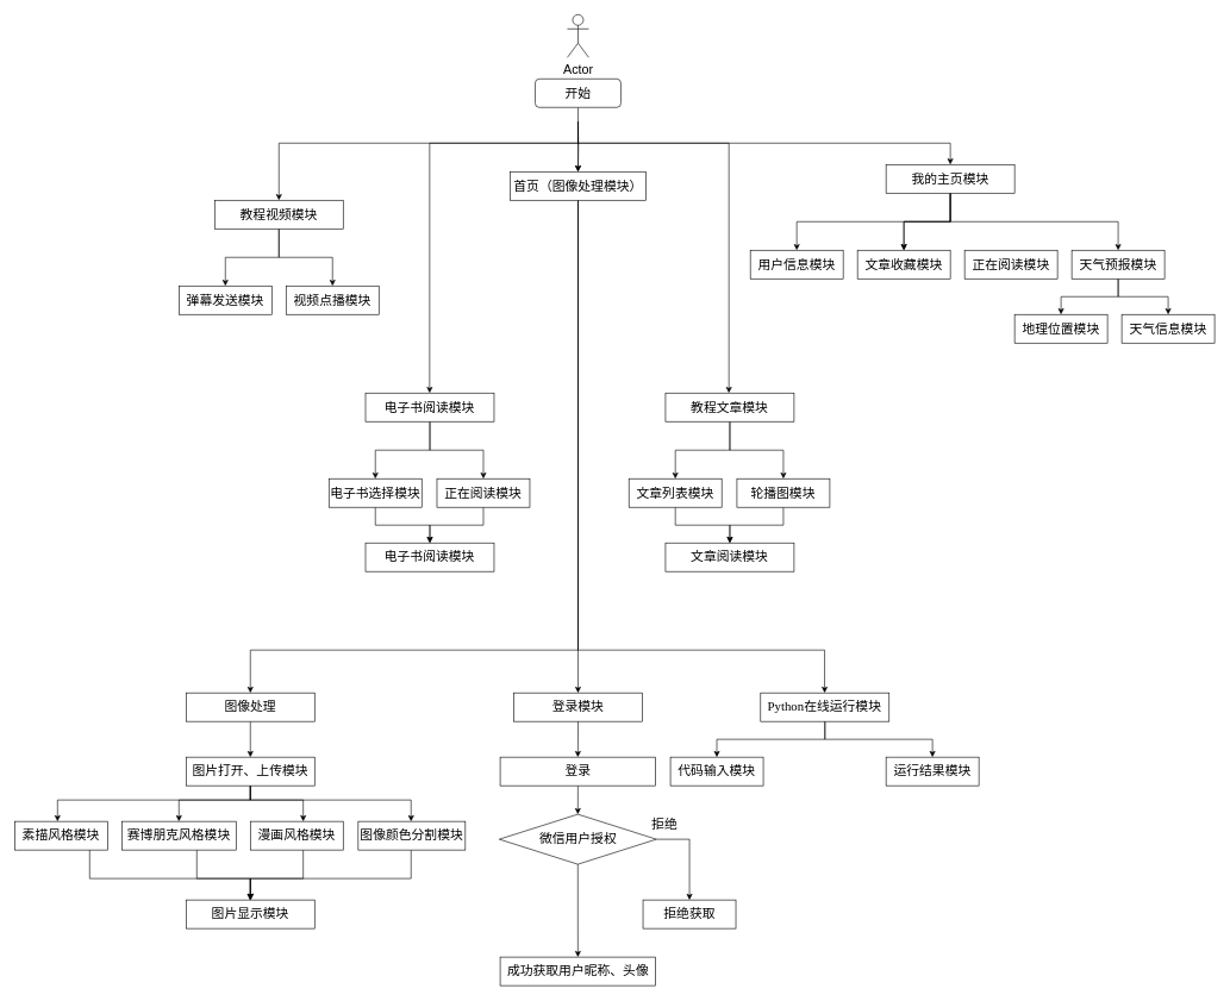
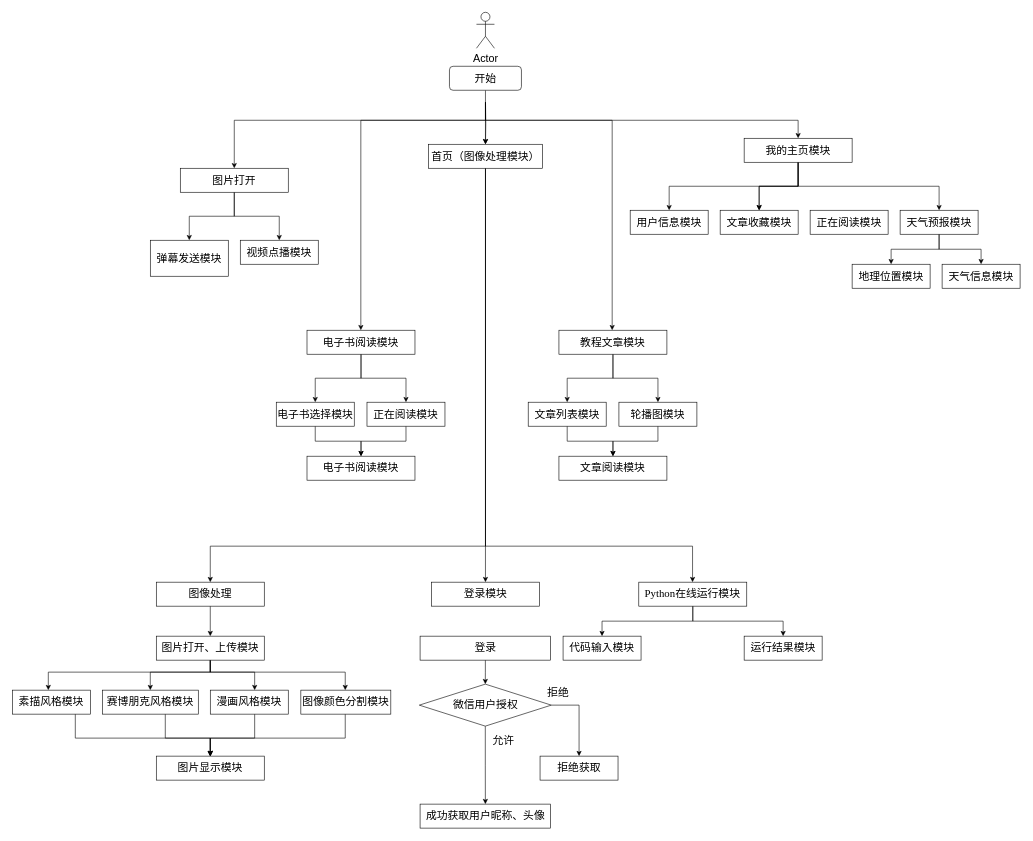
  <mxCell id="0" />
  <mxCell id="1" parent="0" />
  <mxCell id="2" value="Actor" style="shape=umlActor;verticalLabelPosition=bottom;verticalAlign=top;html=1;fontSize=18;" vertex="1" parent="1"><mxGeometry x="793.75" y="20" width="30" height="60" as="geometry" /></mxCell>
  <mxCell id="3" style="edgeStyle=orthogonalEdgeStyle;rounded=0;orthogonalLoop=1;jettySize=auto;html=1;fontFamily=Verdana;fontSize=18;" edge="1" parent="1" source="4" target="13"><mxGeometry relative="1" as="geometry" /></mxCell>
  <mxCell id="4" value="&lt;pre style=&quot;font-size: 18px;&quot;&gt;&lt;font face=&quot;Verdana&quot; style=&quot;font-size: 18px;&quot;&gt;开始&lt;/font&gt;&lt;/pre&gt;" style="rounded=1;whiteSpace=wrap;html=1;fontSize=18;fontStyle=0" vertex="1" parent="1"><mxGeometry x="748.75" y="110" width="120" height="40" as="geometry" /></mxCell>
  <mxCell id="5" value="" style="edgeStyle=orthogonalEdgeStyle;rounded=0;orthogonalLoop=1;jettySize=auto;html=1;fontFamily=Verdana;fontSize=18;" edge="1" parent="1" target="13"><mxGeometry relative="1" as="geometry"><mxPoint x="808.8" y="170" as="sourcePoint" /></mxGeometry></mxCell>
  <mxCell id="6" style="edgeStyle=orthogonalEdgeStyle;rounded=0;orthogonalLoop=1;jettySize=auto;html=1;exitX=0.5;exitY=1;exitDx=0;exitDy=0;fontFamily=Verdana;fontSize=18;" edge="1" parent="1" target="22"><mxGeometry relative="1" as="geometry"><mxPoint x="808.75" y="170" as="sourcePoint" /><Array as="points"><mxPoint x="809" y="200" /><mxPoint x="1020" y="200" /></Array></mxGeometry></mxCell>
  <mxCell id="7" style="edgeStyle=orthogonalEdgeStyle;rounded=0;orthogonalLoop=1;jettySize=auto;html=1;fontFamily=Verdana;fontSize=18;" edge="1" parent="1" target="19"><mxGeometry relative="1" as="geometry"><mxPoint x="808.8" y="170" as="sourcePoint" /><Array as="points"><mxPoint x="809" y="200" /><mxPoint x="601" y="200" /></Array></mxGeometry></mxCell>
  <mxCell id="8" style="edgeStyle=orthogonalEdgeStyle;rounded=0;orthogonalLoop=1;jettySize=auto;html=1;fontFamily=Verdana;fontSize=18;" edge="1" parent="1" target="27"><mxGeometry relative="1" as="geometry"><mxPoint x="808.8" y="170" as="sourcePoint" /><Array as="points"><mxPoint x="809" y="200" /><mxPoint x="1330" y="200" /></Array></mxGeometry></mxCell>
  <mxCell id="9" style="edgeStyle=orthogonalEdgeStyle;rounded=0;orthogonalLoop=1;jettySize=auto;html=1;entryX=0.5;entryY=0;entryDx=0;entryDy=0;fontFamily=Verdana;fontSize=18;" edge="1" parent="1" target="16"><mxGeometry relative="1" as="geometry"><mxPoint x="808.8" y="170" as="sourcePoint" /><Array as="points"><mxPoint x="809" y="200" /><mxPoint x="390" y="200" /></Array></mxGeometry></mxCell>
  <mxCell id="10" style="edgeStyle=orthogonalEdgeStyle;rounded=0;orthogonalLoop=1;jettySize=auto;html=1;fontFamily=Verdana;fontSize=18;" edge="1" parent="1" source="13" target="31"><mxGeometry relative="1" as="geometry" /></mxCell>
  <mxCell id="11" style="edgeStyle=orthogonalEdgeStyle;rounded=0;orthogonalLoop=1;jettySize=auto;html=1;fontFamily=Verdana;fontSize=18;" edge="1" parent="1" source="13" target="43"><mxGeometry relative="1" as="geometry"><Array as="points"><mxPoint x="809" y="910" /><mxPoint x="1154" y="910" /></Array></mxGeometry></mxCell>
  <mxCell id="12" style="edgeStyle=orthogonalEdgeStyle;rounded=0;orthogonalLoop=1;jettySize=auto;html=1;fontFamily=Verdana;fontSize=18;" edge="1" parent="1" source="13" target="29"><mxGeometry relative="1" as="geometry"><Array as="points"><mxPoint x="809" y="910" /><mxPoint x="350" y="910" /></Array></mxGeometry></mxCell>
  <mxCell id="13" value="首页（图像处理模块）" style="rounded=0;whiteSpace=wrap;html=1;fontFamily=Verdana;fontSize=18;" vertex="1" parent="1"><mxGeometry x="713.75" y="240" width="190" height="40" as="geometry" /></mxCell>
  <mxCell id="14" value="" style="edgeStyle=orthogonalEdgeStyle;rounded=0;orthogonalLoop=1;jettySize=auto;html=1;fontFamily=Verdana;fontSize=18;" edge="1" parent="1" source="16" target="44"><mxGeometry relative="1" as="geometry" /></mxCell>
  <mxCell id="15" style="edgeStyle=orthogonalEdgeStyle;rounded=0;orthogonalLoop=1;jettySize=auto;html=1;entryX=0.5;entryY=0;entryDx=0;entryDy=0;fontFamily=Verdana;fontSize=18;" edge="1" parent="1" source="16" target="45"><mxGeometry relative="1" as="geometry" /></mxCell>
- <mxCell id="16" value="教程视频模块" style="rounded=0;whiteSpace=wrap;html=1;fontFamily=Verdana;fontSize=18;" vertex="1" parent="1"><mxGeometry x="300" y="280" width="180" height="40" as="geometry" /></mxCell>
+ <mxCell id="16" value="图片打开" style="rounded=0;whiteSpace=wrap;html=1;fontFamily=Verdana;fontSize=18;" vertex="1" parent="1"><mxGeometry x="300" y="280" width="180" height="40" as="geometry" /></mxCell>
  <mxCell id="17" style="edgeStyle=orthogonalEdgeStyle;rounded=0;orthogonalLoop=1;jettySize=auto;html=1;fontFamily=Verdana;fontSize=18;" edge="1" parent="1" source="19" target="49"><mxGeometry relative="1" as="geometry" /></mxCell>
  <mxCell id="18" style="edgeStyle=orthogonalEdgeStyle;rounded=0;orthogonalLoop=1;jettySize=auto;html=1;entryX=0.5;entryY=0;entryDx=0;entryDy=0;fontFamily=Verdana;fontSize=18;" edge="1" parent="1" source="19" target="47"><mxGeometry relative="1" as="geometry" /></mxCell>
  <mxCell id="19" value="电子书阅读模块" style="rounded=0;whiteSpace=wrap;html=1;fontFamily=Verdana;fontSize=18;" vertex="1" parent="1"><mxGeometry x="511.25" y="550" width="180" height="40" as="geometry" /></mxCell>
  <mxCell id="20" value="" style="edgeStyle=orthogonalEdgeStyle;rounded=0;orthogonalLoop=1;jettySize=auto;html=1;fontFamily=Verdana;fontSize=18;" edge="1" parent="1" source="22" target="54"><mxGeometry relative="1" as="geometry" /></mxCell>
  <mxCell id="21" style="edgeStyle=orthogonalEdgeStyle;rounded=0;orthogonalLoop=1;jettySize=auto;html=1;fontFamily=Verdana;fontSize=18;" edge="1" parent="1" source="22" target="52"><mxGeometry relative="1" as="geometry" /></mxCell>
  <mxCell id="22" value="教程文章模块" style="rounded=0;whiteSpace=wrap;html=1;fontFamily=Verdana;fontSize=18;" vertex="1" parent="1"><mxGeometry x="931.25" y="550" width="180" height="40" as="geometry" /></mxCell>
  <mxCell id="23" style="edgeStyle=orthogonalEdgeStyle;rounded=0;orthogonalLoop=1;jettySize=auto;html=1;entryX=0.5;entryY=0;entryDx=0;entryDy=0;fontFamily=Verdana;fontSize=18;" edge="1" parent="1" source="27" target="56"><mxGeometry relative="1" as="geometry"><Array as="points"><mxPoint x="1330" y="310" /><mxPoint x="1115" y="310" /></Array></mxGeometry></mxCell>
  <mxCell id="24" style="edgeStyle=orthogonalEdgeStyle;rounded=0;orthogonalLoop=1;jettySize=auto;html=1;entryX=0.5;entryY=0;entryDx=0;entryDy=0;fontFamily=Verdana;fontSize=18;" edge="1" parent="1" source="27" target="58"><mxGeometry relative="1" as="geometry" /></mxCell>
  <mxCell id="25" style="edgeStyle=orthogonalEdgeStyle;rounded=0;orthogonalLoop=1;jettySize=auto;html=1;fontFamily=Verdana;fontSize=18;" edge="1" parent="1" source="27" target="58"><mxGeometry relative="1" as="geometry" /></mxCell>
  <mxCell id="26" style="edgeStyle=orthogonalEdgeStyle;rounded=0;orthogonalLoop=1;jettySize=auto;html=1;fontFamily=Verdana;fontSize=18;" edge="1" parent="1" source="27" target="61"><mxGeometry relative="1" as="geometry"><Array as="points"><mxPoint x="1330" y="310" /><mxPoint x="1565" y="310" /></Array></mxGeometry></mxCell>
  <mxCell id="27" value="我的主页模块" style="rounded=0;whiteSpace=wrap;html=1;fontFamily=Verdana;fontSize=18;" vertex="1" parent="1"><mxGeometry x="1240" y="230" width="180" height="40" as="geometry" /></mxCell>
  <mxCell id="28" value="" style="edgeStyle=orthogonalEdgeStyle;rounded=0;orthogonalLoop=1;jettySize=auto;html=1;fontFamily=Verdana;fontSize=18;" edge="1" parent="1" source="29" target="78"><mxGeometry relative="1" as="geometry" /></mxCell>
  <mxCell id="29" value="图像处理" style="rounded=0;whiteSpace=wrap;html=1;fontFamily=Verdana;fontSize=18;" vertex="1" parent="1"><mxGeometry x="260" y="970" width="180" height="40" as="geometry" /></mxCell>
- <mxCell id="30" style="edgeStyle=orthogonalEdgeStyle;rounded=0;orthogonalLoop=1;jettySize=auto;html=1;entryX=0.5;entryY=0;entryDx=0;entryDy=0;fontFamily=Verdana;fontSize=18;" edge="1" parent="1" source="31" target="33"><mxGeometry relative="1" as="geometry" /></mxCell>
  <mxCell id="31" value="登录模块" style="rounded=0;whiteSpace=wrap;html=1;fontFamily=Verdana;fontSize=18;" vertex="1" parent="1"><mxGeometry x="718.75" y="970" width="180" height="40" as="geometry" /></mxCell>
  <mxCell id="32" value="" style="edgeStyle=orthogonalEdgeStyle;rounded=0;orthogonalLoop=1;jettySize=auto;html=1;fontFamily=Verdana;fontSize=18;" edge="1" parent="1" source="33" target="37"><mxGeometry relative="1" as="geometry" /></mxCell>
  <mxCell id="33" value="登录" style="rounded=0;whiteSpace=wrap;html=1;fontFamily=Verdana;fontSize=18;" vertex="1" parent="1"><mxGeometry x="699.75" y="1060" width="217.5" height="40" as="geometry" /></mxCell>
  <mxCell id="34" value="成功获取用户昵称、头像" style="rounded=0;whiteSpace=wrap;html=1;fontFamily=Verdana;fontSize=18;" vertex="1" parent="1"><mxGeometry x="699.75" y="1340" width="217.5" height="40" as="geometry" /></mxCell>
  <mxCell id="35" value="" style="edgeStyle=orthogonalEdgeStyle;rounded=0;orthogonalLoop=1;jettySize=auto;html=1;fontFamily=Verdana;fontSize=18;" edge="1" parent="1" source="37" target="34"><mxGeometry relative="1" as="geometry" /></mxCell>
  <mxCell id="36" value="" style="edgeStyle=orthogonalEdgeStyle;rounded=0;orthogonalLoop=1;jettySize=auto;html=1;fontFamily=Verdana;fontSize=18;" edge="1" parent="1" source="37" target="40"><mxGeometry relative="1" as="geometry"><Array as="points"><mxPoint x="964.75" y="1175" /></Array></mxGeometry></mxCell>
  <mxCell id="37" value="微信用户授权" style="rhombus;whiteSpace=wrap;html=1;fontFamily=Verdana;fontSize=18;" vertex="1" parent="1"><mxGeometry x="698.5" y="1140" width="220" height="70" as="geometry" /></mxCell>
+ <mxCell id="38" value="允许" style="text;html=1;strokeColor=none;fillColor=none;align=center;verticalAlign=middle;whiteSpace=wrap;rounded=0;fontFamily=Verdana;fontSize=18;" vertex="1" parent="1"><mxGeometry x="808.5" y="1220" width="60" height="30" as="geometry" /></mxCell>
  <mxCell id="39" value="拒绝" style="text;html=1;strokeColor=none;fillColor=none;align=center;verticalAlign=middle;whiteSpace=wrap;rounded=0;fontFamily=Verdana;fontSize=18;" vertex="1" parent="1"><mxGeometry x="899.75" y="1140" width="60" height="30" as="geometry" /></mxCell>
  <mxCell id="40" value="拒绝获取" style="rounded=0;whiteSpace=wrap;html=1;fontFamily=Verdana;fontSize=18;" vertex="1" parent="1"><mxGeometry x="899.75" y="1260" width="130" height="40" as="geometry" /></mxCell>
  <mxCell id="41" style="edgeStyle=orthogonalEdgeStyle;rounded=0;orthogonalLoop=1;jettySize=auto;html=1;fontFamily=Verdana;fontSize=18;" edge="1" parent="1" source="43" target="64"><mxGeometry relative="1" as="geometry" /></mxCell>
  <mxCell id="42" style="edgeStyle=orthogonalEdgeStyle;rounded=0;orthogonalLoop=1;jettySize=auto;html=1;entryX=0.5;entryY=0;entryDx=0;entryDy=0;fontFamily=Verdana;fontSize=18;" edge="1" parent="1" source="43" target="65"><mxGeometry relative="1" as="geometry" /></mxCell>
  <mxCell id="43" value="Python在线运行模块" style="rounded=0;whiteSpace=wrap;html=1;fontFamily=Verdana;fontSize=18;" vertex="1" parent="1"><mxGeometry x="1064.38" y="970" width="180" height="40" as="geometry" /></mxCell>
- <mxCell id="44" value="弹幕发送模块" style="rounded=0;whiteSpace=wrap;html=1;fontFamily=Verdana;fontSize=18;" vertex="1" parent="1"><mxGeometry x="250" y="400" width="130" height="40" as="geometry" /></mxCell>
+ <mxCell id="44" value="弹幕发送模块" style="rounded=0;whiteSpace=wrap;html=1;fontFamily=Verdana;fontSize=18;" vertex="1" parent="1"><mxGeometry x="250" y="400" width="130" height="60" as="geometry" /></mxCell>
  <mxCell id="45" value="视频点播模块" style="rounded=0;whiteSpace=wrap;html=1;fontFamily=Verdana;fontSize=18;" vertex="1" parent="1"><mxGeometry x="400" y="400" width="130" height="40" as="geometry" /></mxCell>
  <mxCell id="46" style="edgeStyle=orthogonalEdgeStyle;rounded=0;orthogonalLoop=1;jettySize=auto;html=1;fontFamily=Verdana;fontSize=18;exitX=0.5;exitY=1;exitDx=0;exitDy=0;" edge="1" parent="1" source="47" target="50"><mxGeometry relative="1" as="geometry"><mxPoint x="676.25" y="720" as="sourcePoint" /></mxGeometry></mxCell>
  <mxCell id="47" value="正在阅读模块" style="rounded=0;whiteSpace=wrap;html=1;fontFamily=Verdana;fontSize=18;" vertex="1" parent="1"><mxGeometry x="611.25" y="670" width="130" height="40" as="geometry" /></mxCell>
  <mxCell id="48" value="" style="edgeStyle=orthogonalEdgeStyle;rounded=0;orthogonalLoop=1;jettySize=auto;html=1;fontFamily=Verdana;fontSize=18;exitX=0.5;exitY=1;exitDx=0;exitDy=0;" edge="1" parent="1" source="49" target="50"><mxGeometry relative="1" as="geometry"><mxPoint x="525.05" y="720" as="sourcePoint" /></mxGeometry></mxCell>
  <mxCell id="49" value="电子书选择模块" style="rounded=0;whiteSpace=wrap;html=1;fontFamily=Verdana;fontSize=18;" vertex="1" parent="1"><mxGeometry x="460" y="670" width="130" height="40" as="geometry" /></mxCell>
  <mxCell id="50" value="电子书阅读模块" style="rounded=0;whiteSpace=wrap;html=1;fontFamily=Verdana;fontSize=18;" vertex="1" parent="1"><mxGeometry x="511.25" y="760" width="180" height="40" as="geometry" /></mxCell>
  <mxCell id="51" style="edgeStyle=orthogonalEdgeStyle;rounded=0;orthogonalLoop=1;jettySize=auto;html=1;fontFamily=Verdana;fontSize=18;exitX=0.5;exitY=1;exitDx=0;exitDy=0;" edge="1" parent="1" source="52" target="55"><mxGeometry relative="1" as="geometry"><mxPoint x="1096.25" y="720" as="sourcePoint" /></mxGeometry></mxCell>
  <mxCell id="52" value="轮播图模块" style="rounded=0;whiteSpace=wrap;html=1;fontFamily=Verdana;fontSize=18;" vertex="1" parent="1"><mxGeometry x="1031.25" y="670" width="130" height="40" as="geometry" /></mxCell>
  <mxCell id="53" value="" style="edgeStyle=orthogonalEdgeStyle;rounded=0;orthogonalLoop=1;jettySize=auto;html=1;fontFamily=Verdana;fontSize=18;exitX=0.5;exitY=1;exitDx=0;exitDy=0;" edge="1" parent="1" source="54" target="55"><mxGeometry relative="1" as="geometry"><mxPoint x="945.05" y="720" as="sourcePoint" /></mxGeometry></mxCell>
  <mxCell id="54" value="文章列表模块" style="rounded=0;whiteSpace=wrap;html=1;fontFamily=Verdana;fontSize=18;" vertex="1" parent="1"><mxGeometry x="880" y="670" width="130" height="40" as="geometry" /></mxCell>
  <mxCell id="55" value="文章阅读模块" style="rounded=0;whiteSpace=wrap;html=1;fontFamily=Verdana;fontSize=18;" vertex="1" parent="1"><mxGeometry x="931.25" y="760" width="180" height="40" as="geometry" /></mxCell>
  <mxCell id="56" value="用户信息模块" style="rounded=0;whiteSpace=wrap;html=1;fontFamily=Verdana;fontSize=18;" vertex="1" parent="1"><mxGeometry x="1050" y="350" width="130" height="40" as="geometry" /></mxCell>
  <mxCell id="57" value="正在阅读模块" style="rounded=0;whiteSpace=wrap;html=1;fontFamily=Verdana;fontSize=18;" vertex="1" parent="1"><mxGeometry x="1350" y="350" width="130" height="40" as="geometry" /></mxCell>
  <mxCell id="58" value="文章收藏模块" style="rounded=0;whiteSpace=wrap;html=1;fontFamily=Verdana;fontSize=18;" vertex="1" parent="1"><mxGeometry x="1200" y="350" width="130" height="40" as="geometry" /></mxCell>
  <mxCell id="59" value="" style="edgeStyle=orthogonalEdgeStyle;rounded=0;orthogonalLoop=1;jettySize=auto;html=1;fontFamily=Verdana;fontSize=18;" edge="1" parent="1" source="61" target="62"><mxGeometry relative="1" as="geometry" /></mxCell>
  <mxCell id="60" style="edgeStyle=orthogonalEdgeStyle;rounded=0;orthogonalLoop=1;jettySize=auto;html=1;entryX=0.5;entryY=0;entryDx=0;entryDy=0;fontFamily=Verdana;fontSize=18;" edge="1" parent="1" source="61" target="63"><mxGeometry relative="1" as="geometry" /></mxCell>
  <mxCell id="61" value="天气预报模块" style="rounded=0;whiteSpace=wrap;html=1;fontFamily=Verdana;fontSize=18;" vertex="1" parent="1"><mxGeometry x="1500" y="350" width="130" height="40" as="geometry" /></mxCell>
  <mxCell id="62" value="地理位置模块" style="rounded=0;whiteSpace=wrap;html=1;fontFamily=Verdana;fontSize=18;" vertex="1" parent="1"><mxGeometry x="1420" y="440" width="130" height="40" as="geometry" /></mxCell>
  <mxCell id="63" value="天气信息模块" style="rounded=0;whiteSpace=wrap;html=1;fontFamily=Verdana;fontSize=18;" vertex="1" parent="1"><mxGeometry x="1570" y="440" width="130" height="40" as="geometry" /></mxCell>
  <mxCell id="64" value="代码输入模块" style="rounded=0;whiteSpace=wrap;html=1;fontFamily=Verdana;fontSize=18;" vertex="1" parent="1"><mxGeometry x="938.13" y="1060" width="130" height="40" as="geometry" /></mxCell>
  <mxCell id="65" value="运行结果模块" style="rounded=0;whiteSpace=wrap;html=1;fontFamily=Verdana;fontSize=18;" vertex="1" parent="1"><mxGeometry x="1240" y="1060" width="130" height="40" as="geometry" /></mxCell>
  <mxCell id="66" style="edgeStyle=orthogonalEdgeStyle;rounded=0;orthogonalLoop=1;jettySize=auto;html=1;entryX=0.5;entryY=0;entryDx=0;entryDy=0;fontFamily=Verdana;fontSize=18;" edge="1" parent="1" source="67" target="79"><mxGeometry relative="1" as="geometry"><Array as="points"><mxPoint x="575" y="1230" /><mxPoint x="350" y="1230" /></Array></mxGeometry></mxCell>
  <mxCell id="67" value="图像颜色分割模块" style="rounded=0;whiteSpace=wrap;html=1;fontFamily=Verdana;fontSize=18;" vertex="1" parent="1"><mxGeometry x="501" y="1150" width="150" height="40" as="geometry" /></mxCell>
  <mxCell id="68" style="edgeStyle=orthogonalEdgeStyle;rounded=0;orthogonalLoop=1;jettySize=auto;html=1;entryX=0.5;entryY=0;entryDx=0;entryDy=0;fontFamily=Verdana;fontSize=18;" edge="1" parent="1" source="69" target="79"><mxGeometry relative="1" as="geometry"><Array as="points"><mxPoint x="424" y="1230" /><mxPoint x="350" y="1230" /></Array></mxGeometry></mxCell>
  <mxCell id="69" value="漫画风格模块" style="rounded=0;whiteSpace=wrap;html=1;fontFamily=Verdana;fontSize=18;" vertex="1" parent="1"><mxGeometry x="350" y="1150" width="130" height="40" as="geometry" /></mxCell>
  <mxCell id="70" style="edgeStyle=orthogonalEdgeStyle;rounded=0;orthogonalLoop=1;jettySize=auto;html=1;entryX=0.5;entryY=0;entryDx=0;entryDy=0;fontFamily=Verdana;fontSize=18;" edge="1" parent="1" source="71" target="79"><mxGeometry relative="1" as="geometry"><Array as="points"><mxPoint x="275" y="1230" /><mxPoint x="350" y="1230" /></Array></mxGeometry></mxCell>
  <mxCell id="71" value="赛博朋克风格模块" style="rounded=0;whiteSpace=wrap;html=1;fontFamily=Verdana;fontSize=18;" vertex="1" parent="1"><mxGeometry x="170" y="1150" width="160" height="40" as="geometry" /></mxCell>
  <mxCell id="72" style="edgeStyle=orthogonalEdgeStyle;rounded=0;orthogonalLoop=1;jettySize=auto;html=1;fontFamily=Verdana;fontSize=18;" edge="1" parent="1" source="73" target="79"><mxGeometry relative="1" as="geometry"><Array as="points"><mxPoint x="125" y="1230" /><mxPoint x="350" y="1230" /></Array></mxGeometry></mxCell>
  <mxCell id="73" value="素描风格模块" style="rounded=0;whiteSpace=wrap;html=1;fontFamily=Verdana;fontSize=18;" vertex="1" parent="1"><mxGeometry x="20" y="1150" width="130" height="40" as="geometry" /></mxCell>
  <mxCell id="74" style="edgeStyle=orthogonalEdgeStyle;rounded=0;orthogonalLoop=1;jettySize=auto;html=1;entryX=0.5;entryY=0;entryDx=0;entryDy=0;fontFamily=Verdana;fontSize=18;" edge="1" parent="1" source="78" target="71"><mxGeometry relative="1" as="geometry"><Array as="points"><mxPoint x="350" y="1120" /><mxPoint x="250" y="1120" /></Array></mxGeometry></mxCell>
  <mxCell id="75" style="edgeStyle=orthogonalEdgeStyle;rounded=0;orthogonalLoop=1;jettySize=auto;html=1;fontFamily=Verdana;fontSize=18;" edge="1" parent="1" source="78" target="69"><mxGeometry relative="1" as="geometry"><Array as="points"><mxPoint x="350" y="1120" /><mxPoint x="424" y="1120" /></Array></mxGeometry></mxCell>
  <mxCell id="76" style="edgeStyle=orthogonalEdgeStyle;rounded=0;orthogonalLoop=1;jettySize=auto;html=1;fontFamily=Verdana;fontSize=18;" edge="1" parent="1" source="78" target="67"><mxGeometry relative="1" as="geometry"><Array as="points"><mxPoint x="350" y="1120" /><mxPoint x="575" y="1120" /></Array></mxGeometry></mxCell>
  <mxCell id="77" style="edgeStyle=orthogonalEdgeStyle;rounded=0;orthogonalLoop=1;jettySize=auto;html=1;fontFamily=Verdana;fontSize=18;" edge="1" parent="1" source="78" target="73"><mxGeometry relative="1" as="geometry"><Array as="points"><mxPoint x="350" y="1120" /><mxPoint x="80" y="1120" /></Array></mxGeometry></mxCell>
  <mxCell id="78" value="图片打开、上传模块" style="rounded=0;whiteSpace=wrap;html=1;fontFamily=Verdana;fontSize=18;" vertex="1" parent="1"><mxGeometry x="260" y="1060" width="180" height="40" as="geometry" /></mxCell>
  <mxCell id="79" value="图片显示模块" style="rounded=0;whiteSpace=wrap;html=1;fontFamily=Verdana;fontSize=18;" vertex="1" parent="1"><mxGeometry x="260" y="1260" width="180" height="40" as="geometry" /></mxCell>
